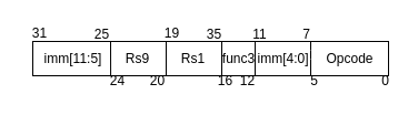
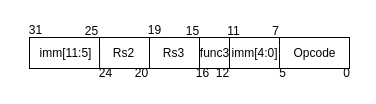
  <mxCell id="0" />
  <mxCell id="1" parent="0" />
  <mxCell id="2" value="" style="rounded=0;whiteSpace=wrap;html=1;" vertex="1" parent="1"><mxGeometry x="29" y="37" width="320" height="31" as="geometry" /></mxCell>
  <mxCell id="3" value="" style="endArrow=none;html=1;exitX=0.219;exitY=0.999;exitDx=0;exitDy=0;exitPerimeter=0;" edge="1" parent="1" source="2"><mxGeometry width="50" height="50" relative="1" as="geometry"><mxPoint x="99" y="77" as="sourcePoint" /><mxPoint x="99" y="37" as="targetPoint" /></mxGeometry></mxCell>
  <mxCell id="4" value="" style="endArrow=none;html=1;exitX=0.375;exitY=0.987;exitDx=0;exitDy=0;exitPerimeter=0;" edge="1" parent="1" source="2"><mxGeometry width="50" height="50" relative="1" as="geometry"><mxPoint x="149" y="67" as="sourcePoint" /><mxPoint x="149" y="37" as="targetPoint" /></mxGeometry></mxCell>
  <mxCell id="5" value="imm[11:5]" style="text;html=1;align=center;verticalAlign=middle;resizable=0;points=[];autosize=1;" vertex="1" parent="1"><mxGeometry x="30" y="43" width="70" height="20" as="geometry" /></mxCell>
- <mxCell id="6" value="Rs9" style="text;html=1;align=center;verticalAlign=middle;resizable=0;points=[];autosize=1;" vertex="1" parent="1"><mxGeometry x="103" y="42.5" width="40" height="20" as="geometry" /></mxCell>
- <mxCell id="7" value="Rs1" style="text;html=1;align=center;verticalAlign=middle;resizable=0;points=[];autosize=1;" vertex="1" parent="1"><mxGeometry x="153" y="42.5" width="40" height="20" as="geometry" /></mxCell>
+ <mxCell id="6" value="Rs2" style="text;html=1;align=center;verticalAlign=middle;resizable=0;points=[];autosize=1;" vertex="1" parent="1"><mxGeometry x="103" y="42.5" width="40" height="20" as="geometry" /></mxCell>
+ <mxCell id="7" value="Rs3" style="text;html=1;align=center;verticalAlign=middle;resizable=0;points=[];autosize=1;" vertex="1" parent="1"><mxGeometry x="153" y="42.5" width="40" height="20" as="geometry" /></mxCell>
  <mxCell id="8" value="func3" style="text;html=1;align=center;verticalAlign=middle;resizable=0;points=[];autosize=1;" vertex="1" parent="1"><mxGeometry x="189" y="42.5" width="50" height="20" as="geometry" /></mxCell>
  <mxCell id="9" value="imm[4:0]" style="text;html=1;align=center;verticalAlign=middle;resizable=0;points=[];autosize=1;" vertex="1" parent="1"><mxGeometry x="224" y="43" width="60" height="20" as="geometry" /></mxCell>
  <mxCell id="10" value="Opcode" style="text;html=1;align=center;verticalAlign=middle;resizable=0;points=[];autosize=1;" vertex="1" parent="1"><mxGeometry x="284" y="42.5" width="60" height="20" as="geometry" /></mxCell>
  <mxCell id="11" value="31" style="text;html=1;align=center;verticalAlign=middle;resizable=0;points=[];autosize=1;" vertex="1" parent="1"><mxGeometry x="20" y="20" width="30" height="20" as="geometry" /></mxCell>
  <mxCell id="12" value="25" style="text;html=1;align=center;verticalAlign=middle;resizable=0;points=[];autosize=1;" vertex="1" parent="1"><mxGeometry x="76" y="21" width="30" height="20" as="geometry" /></mxCell>
  <mxCell id="13" value="24" style="text;html=1;align=center;verticalAlign=middle;resizable=0;points=[];autosize=1;" vertex="1" parent="1"><mxGeometry x="92" y="63" width="25" height="19" as="geometry" /></mxCell>
  <mxCell id="14" value="20" style="text;html=1;align=center;verticalAlign=middle;resizable=0;points=[];autosize=1;" vertex="1" parent="1"><mxGeometry x="128" y="63" width="25" height="19" as="geometry" /></mxCell>
  <mxCell id="15" value="19" style="text;html=1;align=center;verticalAlign=middle;resizable=0;points=[];autosize=1;" vertex="1" parent="1"><mxGeometry x="141" y="20.5" width="25" height="19" as="geometry" /></mxCell>
- <mxCell id="16" value="35" style="text;html=1;align=center;verticalAlign=middle;resizable=0;points=[];autosize=1;" vertex="1" parent="1"><mxGeometry x="179" y="21" width="25" height="19" as="geometry" /></mxCell>
+ <mxCell id="16" value="15" style="text;html=1;align=center;verticalAlign=middle;resizable=0;points=[];autosize=1;" vertex="1" parent="1"><mxGeometry x="179" y="21" width="25" height="19" as="geometry" /></mxCell>
  <mxCell id="17" value="16" style="text;html=1;align=center;verticalAlign=middle;resizable=0;points=[];autosize=1;" vertex="1" parent="1"><mxGeometry x="189" y="63" width="25" height="19" as="geometry" /></mxCell>
  <mxCell id="18" value="12" style="text;html=1;align=center;verticalAlign=middle;resizable=0;points=[];autosize=1;" vertex="1" parent="1"><mxGeometry x="209" y="63" width="25" height="19" as="geometry" /></mxCell>
  <mxCell id="19" value="11" style="text;html=1;align=center;verticalAlign=middle;resizable=0;points=[];autosize=1;" vertex="1" parent="1"><mxGeometry x="221" y="21.5" width="24" height="19" as="geometry" /></mxCell>
  <mxCell id="20" value="7" style="text;html=1;align=center;verticalAlign=middle;resizable=0;points=[];autosize=1;" vertex="1" parent="1"><mxGeometry x="266" y="21" width="17" height="19" as="geometry" /></mxCell>
  <mxCell id="21" value="5" style="text;html=1;align=center;verticalAlign=middle;resizable=0;points=[];autosize=1;" vertex="1" parent="1"><mxGeometry x="273" y="63" width="17" height="19" as="geometry" /></mxCell>
  <mxCell id="22" value="0" style="text;html=1;align=center;verticalAlign=middle;resizable=0;points=[];autosize=1;" vertex="1" parent="1"><mxGeometry x="337" y="63" width="17" height="19" as="geometry" /></mxCell>
  <mxCell id="23" value="" style="endArrow=none;html=1;exitX=0.375;exitY=0.987;exitDx=0;exitDy=0;exitPerimeter=0;" edge="1" parent="1"><mxGeometry width="50" height="50" relative="1" as="geometry"><mxPoint x="199" y="67.597" as="sourcePoint" /><mxPoint x="199" y="37" as="targetPoint" /></mxGeometry></mxCell>
  <mxCell id="24" value="" style="endArrow=none;html=1;exitX=0.375;exitY=0.987;exitDx=0;exitDy=0;exitPerimeter=0;" edge="1" parent="1"><mxGeometry width="50" height="50" relative="1" as="geometry"><mxPoint x="229" y="67.997" as="sourcePoint" /><mxPoint x="229" y="37.4" as="targetPoint" /></mxGeometry></mxCell>
  <mxCell id="25" value="" style="endArrow=none;html=1;exitX=0.375;exitY=0.987;exitDx=0;exitDy=0;exitPerimeter=0;" edge="1" parent="1"><mxGeometry width="50" height="50" relative="1" as="geometry"><mxPoint x="279" y="67.997" as="sourcePoint" /><mxPoint x="279" y="37.4" as="targetPoint" /><Array as="points"><mxPoint x="279" y="53" /></Array></mxGeometry></mxCell>
